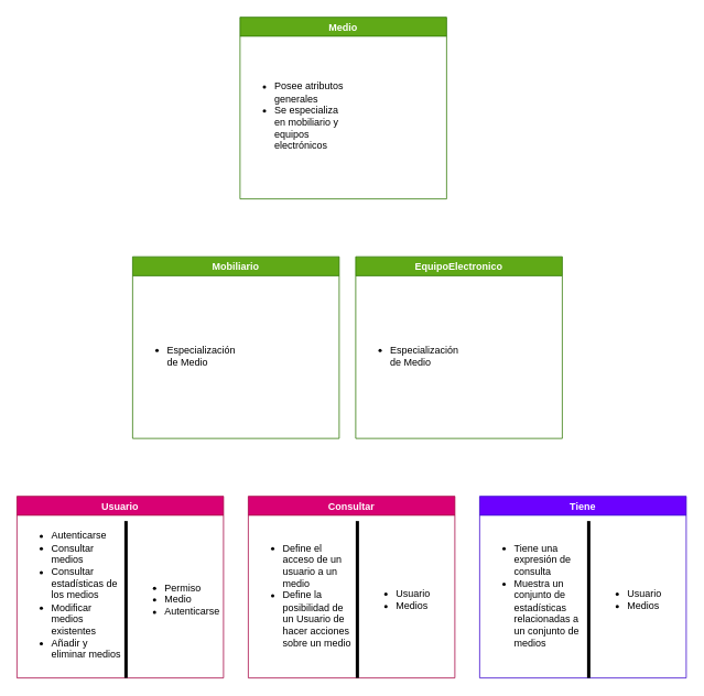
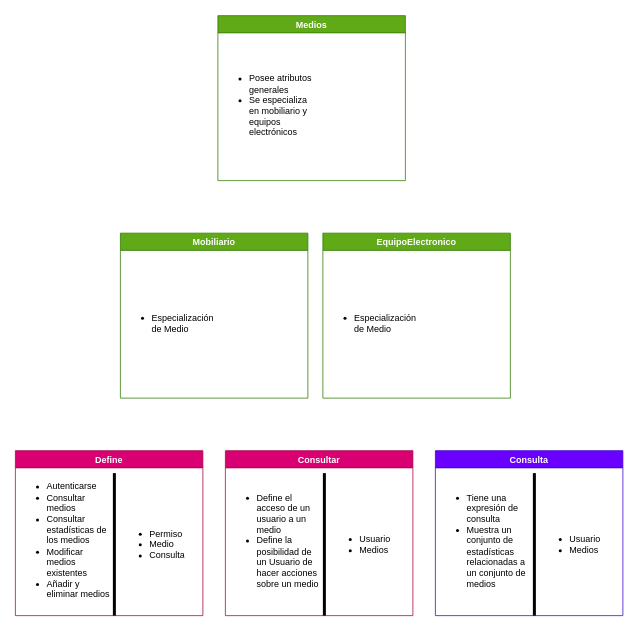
  <mxCell id="0" />
  <mxCell id="1" parent="0" />
- <mxCell id="2" value="Medio" style="swimlane;fillColor=#60a917;fontColor=#ffffff;strokeColor=#2D7600;" parent="1" vertex="1"><mxGeometry x="290" y="20" width="250" height="220" as="geometry" /></mxCell>
+ <mxCell id="2" value="Medios" style="swimlane;fillColor=#60a917;fontColor=#ffffff;strokeColor=#2D7600;" parent="1" vertex="1"><mxGeometry x="290" y="20" width="250" height="220" as="geometry" /></mxCell>
  <mxCell id="3" value="&lt;ul&gt;&lt;li&gt;Posee atributos generales&lt;/li&gt;&lt;li&gt;Se especializa en mobiliario y equipos electrónicos&lt;/li&gt;&lt;/ul&gt;" style="text;strokeColor=none;fillColor=none;html=1;whiteSpace=wrap;verticalAlign=middle;overflow=hidden;" parent="2" vertex="1"><mxGeometry y="20" width="130" height="200" as="geometry" /></mxCell>
  <mxCell id="4" value="Mobiliario" style="swimlane;fillColor=#60a917;fontColor=#ffffff;strokeColor=#2D7600;" parent="1" vertex="1"><mxGeometry x="160" y="310" width="250" height="220" as="geometry" /></mxCell>
  <mxCell id="5" value="&lt;ul&gt;&lt;li&gt;Especialización de Medio&lt;/li&gt;&lt;/ul&gt;" style="text;strokeColor=none;fillColor=none;html=1;whiteSpace=wrap;verticalAlign=middle;overflow=hidden;" parent="4" vertex="1"><mxGeometry y="20" width="130" height="200" as="geometry" /></mxCell>
  <mxCell id="6" value="EquipoElectronico" style="swimlane;fillColor=#60a917;fontColor=#ffffff;strokeColor=#2D7600;" parent="1" vertex="1"><mxGeometry x="430" y="310" width="250" height="220" as="geometry" /></mxCell>
  <mxCell id="7" value="&lt;ul&gt;&lt;li&gt;Especialización de Medio&lt;/li&gt;&lt;/ul&gt;" style="text;strokeColor=none;fillColor=none;html=1;whiteSpace=wrap;verticalAlign=middle;overflow=hidden;" parent="6" vertex="1"><mxGeometry y="20" width="130" height="200" as="geometry" /></mxCell>
- <mxCell id="8" value="Usuario" style="swimlane;fillColor=#d80073;fontColor=#ffffff;strokeColor=#A50040;" parent="1" vertex="1"><mxGeometry x="20" y="600" width="250" height="220" as="geometry" /></mxCell>
+ <mxCell id="8" value="Define" style="swimlane;fillColor=#d80073;fontColor=#ffffff;strokeColor=#A50040;" parent="1" vertex="1"><mxGeometry x="20" y="600" width="250" height="220" as="geometry" /></mxCell>
  <mxCell id="9" value="&lt;ul&gt;&lt;li&gt;Autenticarse&lt;/li&gt;&lt;li&gt;Consultar medios&lt;/li&gt;&lt;li&gt;Consultar estadísticas de los medios&lt;/li&gt;&lt;li&gt;Modificar medios existentes&lt;/li&gt;&lt;li&gt;Añadir y eliminar medios&lt;/li&gt;&lt;/ul&gt;" style="text;strokeColor=none;fillColor=none;html=1;whiteSpace=wrap;verticalAlign=middle;overflow=hidden;" parent="8" vertex="1"><mxGeometry y="20" width="130" height="200" as="geometry" /></mxCell>
  <mxCell id="10" value="" style="line;strokeWidth=4;direction=south;html=1;perimeter=backbonePerimeter;points=[];outlineConnect=0;" parent="8" vertex="1"><mxGeometry x="127" y="30" width="10" height="190" as="geometry" /></mxCell>
- <mxCell id="11" value="&lt;ul&gt;&lt;li&gt;Permiso&lt;/li&gt;&lt;li&gt;Medio&lt;/li&gt;&lt;li&gt;Autenticarse&lt;/li&gt;&lt;/ul&gt;" style="text;strokeColor=none;fillColor=none;html=1;whiteSpace=wrap;verticalAlign=middle;overflow=hidden;" parent="8" vertex="1"><mxGeometry x="137" y="30" width="113" height="190" as="geometry" /></mxCell>
+ <mxCell id="11" value="&lt;ul&gt;&lt;li&gt;Permiso&lt;/li&gt;&lt;li&gt;Medio&lt;/li&gt;&lt;li&gt;Consulta&lt;/li&gt;&lt;/ul&gt;" style="text;strokeColor=none;fillColor=none;html=1;whiteSpace=wrap;verticalAlign=middle;overflow=hidden;" parent="8" vertex="1"><mxGeometry x="137" y="30" width="113" height="190" as="geometry" /></mxCell>
  <mxCell id="12" value="Consultar" style="swimlane;fillColor=#d80073;fontColor=#ffffff;strokeColor=#A50040;startSize=23;" parent="1" vertex="1"><mxGeometry x="300" y="600" width="250" height="220" as="geometry" /></mxCell>
  <mxCell id="13" value="&lt;ul&gt;&lt;li&gt;Define el acceso de un usuario a un medio&lt;/li&gt;&lt;li&gt;Define la posibilidad de un Usuario de hacer acciones sobre un medio&lt;/li&gt;&lt;/ul&gt;" style="text;strokeColor=none;fillColor=none;html=1;whiteSpace=wrap;verticalAlign=middle;overflow=hidden;" parent="12" vertex="1"><mxGeometry y="20" width="130" height="200" as="geometry" /></mxCell>
  <mxCell id="14" value="" style="line;strokeWidth=4;direction=south;html=1;perimeter=backbonePerimeter;points=[];outlineConnect=0;" parent="12" vertex="1"><mxGeometry x="127" y="30" width="10" height="190" as="geometry" /></mxCell>
  <mxCell id="15" value="&lt;ul&gt;&lt;li&gt;Usuario&lt;/li&gt;&lt;li&gt;Medios&lt;/li&gt;&lt;/ul&gt;" style="text;strokeColor=none;fillColor=none;html=1;whiteSpace=wrap;verticalAlign=middle;overflow=hidden;" parent="12" vertex="1"><mxGeometry x="137" y="30" width="113" height="190" as="geometry" /></mxCell>
- <mxCell id="16" value="Tiene" style="swimlane;fillColor=#6a00ff;fontColor=#ffffff;strokeColor=#3700CC;startSize=23;" parent="1" vertex="1"><mxGeometry x="580" y="600" width="250" height="220" as="geometry" /></mxCell>
+ <mxCell id="16" value="Consulta" style="swimlane;fillColor=#6a00ff;fontColor=#ffffff;strokeColor=#3700CC;startSize=23;" parent="1" vertex="1"><mxGeometry x="580" y="600" width="250" height="220" as="geometry" /></mxCell>
  <mxCell id="17" value="&lt;ul&gt;&lt;li&gt;Tiene una expresión de consulta&lt;/li&gt;&lt;li&gt;Muestra un conjunto de estadísticas relacionadas a un conjunto de medios&lt;/li&gt;&lt;/ul&gt;" style="text;strokeColor=none;fillColor=none;html=1;whiteSpace=wrap;verticalAlign=middle;overflow=hidden;" parent="16" vertex="1"><mxGeometry y="20" width="130" height="200" as="geometry" /></mxCell>
  <mxCell id="18" value="" style="line;strokeWidth=4;direction=south;html=1;perimeter=backbonePerimeter;points=[];outlineConnect=0;" parent="16" vertex="1"><mxGeometry x="127" y="30" width="10" height="190" as="geometry" /></mxCell>
  <mxCell id="19" value="&lt;ul&gt;&lt;li&gt;Usuario&lt;/li&gt;&lt;li&gt;Medios&lt;/li&gt;&lt;/ul&gt;" style="text;strokeColor=none;fillColor=none;html=1;whiteSpace=wrap;verticalAlign=middle;overflow=hidden;" parent="16" vertex="1"><mxGeometry x="137" y="30" width="113" height="190" as="geometry" /></mxCell>
